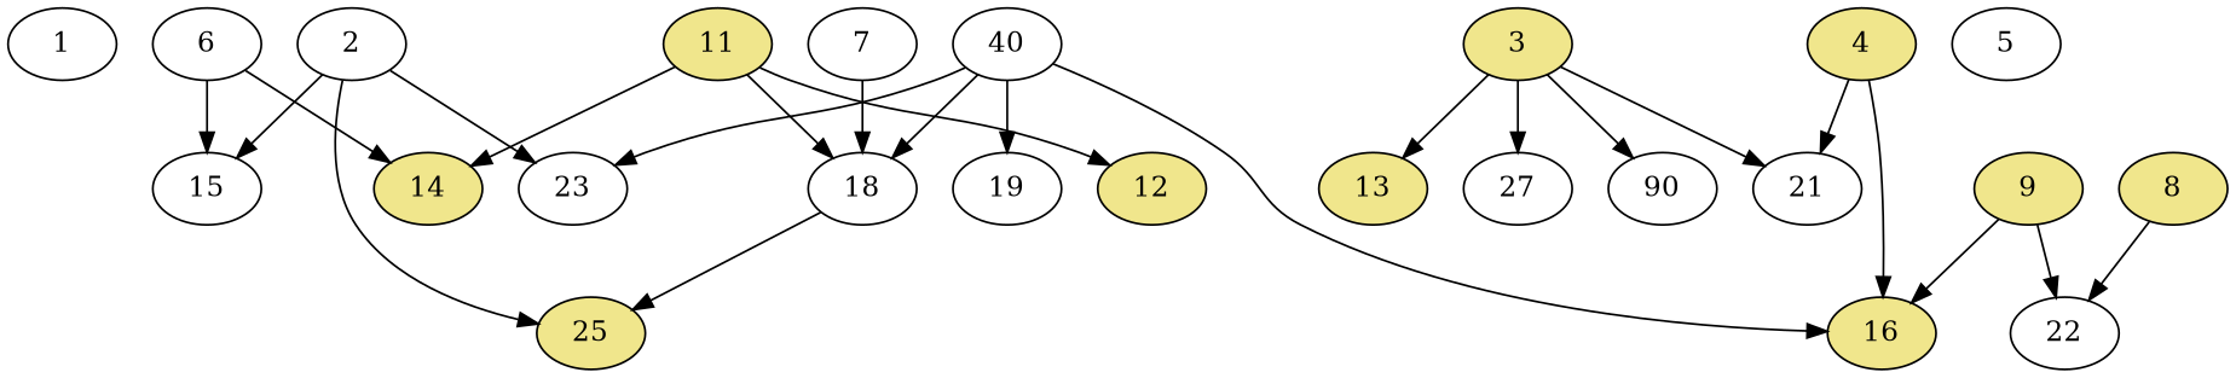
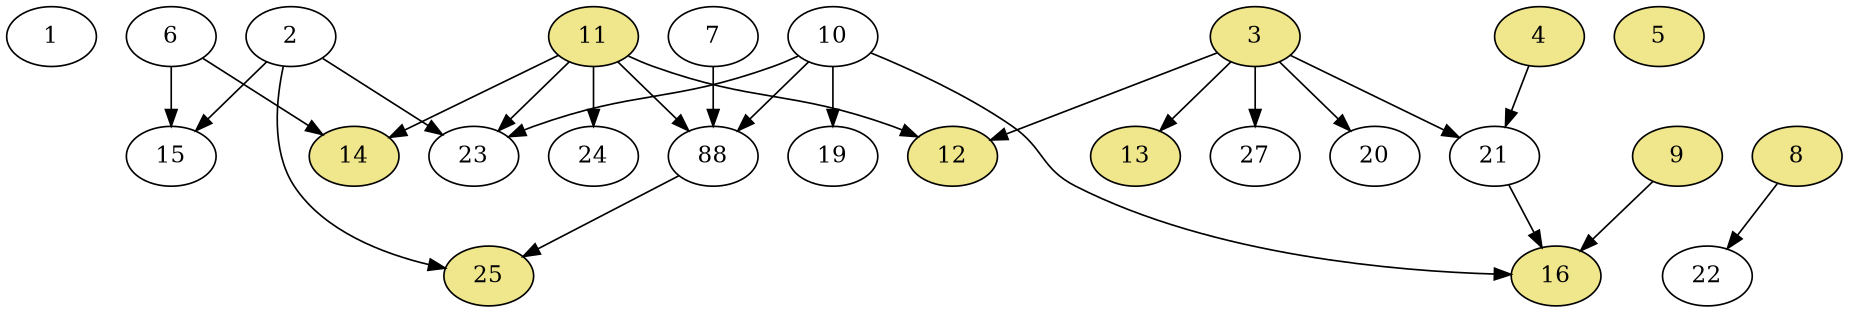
  digraph {
    fontname="DejaVu Serif"
    node [alpha=0.18 fillcolor=white fontname="DejaVu Serif" style=filled]
    edge [fontname="DejaVu Serif"]
    1 [alpha=0.17]
    2 [alpha=0.03]
    15 [alpha=0.02]
    23
    25 [alpha=0.12 fillcolor=khaki]
    3 [alpha=0.13 fillcolor=khaki]
    12 [alpha=0.10 fillcolor=khaki]
    13 [alpha=0.16 fillcolor=khaki]
    n9 [alpha=0.12 label=27]
-   20 [alpha=0.13 label=90]
+   20 [alpha=0.13]
    21 [alpha=0.11]
    4 [alpha=0.17 fillcolor=khaki]
    16 [alpha=0.13 fillcolor=khaki]
-   5 [alpha=0.08]
+   5 [alpha=0.08 fillcolor=khaki]
    6 [alpha=0.14]
    14 [fillcolor=khaki]
    7 [alpha=0.14]
-   18 [alpha=0.07]
+   18 [alpha=0.07 label=88]
    8 [fillcolor=khaki]
    22 [alpha=0.02]
    9 [alpha=0.10 fillcolor=khaki]
-   10 [alpha=0.06 label=40]
+   10 [alpha=0.06]
    19
    11 [alpha=0.13 fillcolor=khaki]
+   24 [alpha=0.06]
    2 -> 15
    2 -> 23
    2 -> 25
+   3 -> 12
    3 -> 13
    3 -> n9
    3 -> 20
    3 -> 21
    4 -> 21
-   4 -> 16
+   21 -> 16
    6 -> 15
    6 -> 14
    7 -> 18
    18 -> 25
    8 -> 22
    9 -> 16
-   9 -> 22
    10 -> 23
    10 -> 16
    10 -> 18
    10 -> 19
+   11 -> 23
    11 -> 12
    11 -> 14
    11 -> 18
+   11 -> 24
  }
